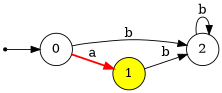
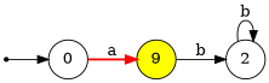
  digraph {
    rankdir=LR
    splines=true
    node [shape=circle]
    2
-   1 [fillcolor=yellow style=filled]
+   1 [fillcolor=yellow style=filled label=9]
    0
    init [shape=point]
    2 -> 2 [label=b]
    1 -> 2 [label=b]
-   0 -> 2 [label=b]
    0 -> 1 [color=red label=a penwidth=2.0]
    init -> 0
  }
